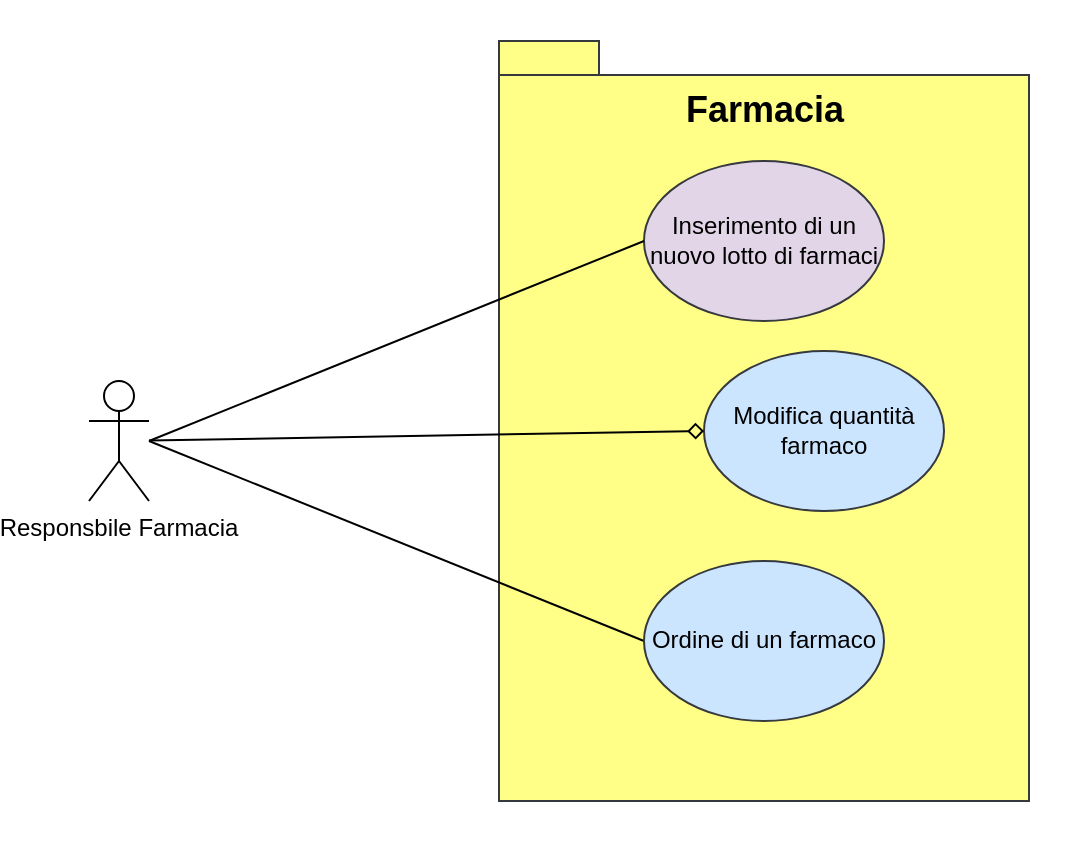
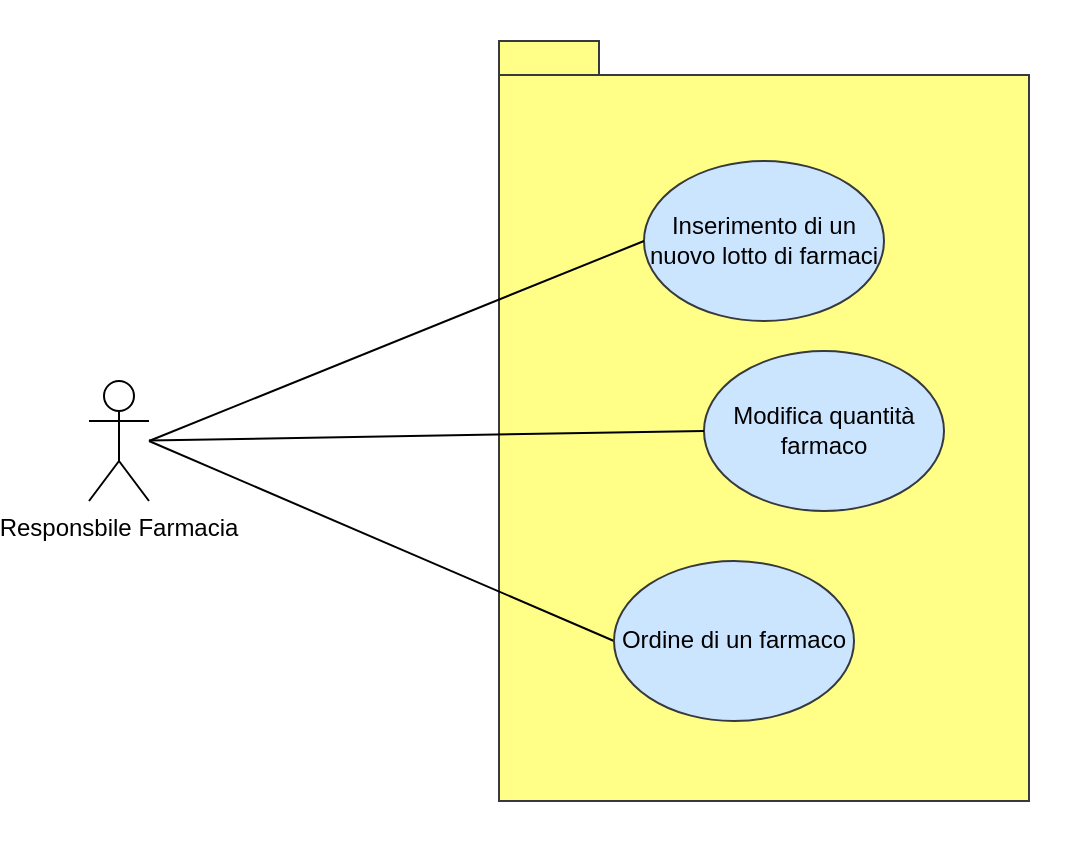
  <mxCell id="0" />
  <mxCell id="1" parent="0" />
  <mxCell id="2" value="" style="shape=folder;fontStyle=1;spacingTop=10;tabWidth=50;tabHeight=17;tabPosition=left;html=1;rounded=0;shadow=0;comic=0;labelBackgroundColor=none;strokeWidth=1;fontFamily=Verdana;fontSize=10;align=center;labelPosition=center;verticalLabelPosition=middle;verticalAlign=middle;fillColor=#ffff88;strokeColor=#36393d;gradientColor=none;" vertex="1" parent="1"><mxGeometry x="225" y="20" width="265" height="380" as="geometry" /></mxCell>
- <mxCell id="3" value="Farmacia" style="text;html=1;align=center;verticalAlign=middle;resizable=0;points=[];autosize=1;strokeColor=none;fillColor=none;fontSize=18;fontStyle=1" vertex="1" parent="1"><mxGeometry x="307.5" y="35" width="100" height="40" as="geometry" /></mxCell>
- <mxCell id="4" value="Inserimento di un nuovo lotto di farmaci" style="ellipse;whiteSpace=wrap;html=1;labelBackgroundColor=none;labelBorderColor=none;fontSize=12;fillColor=#e1d5e7;strokeColor=#36393d;" vertex="1" parent="1"><mxGeometry x="297.5" y="80" width="120" height="80" as="geometry" /></mxCell>
+ <mxCell id="4" value="Inserimento di un nuovo lotto di farmaci" style="ellipse;whiteSpace=wrap;html=1;labelBackgroundColor=none;labelBorderColor=none;fontSize=12;fillColor=#cce5ff;strokeColor=#36393d;" vertex="1" parent="1"><mxGeometry x="297.5" y="80" width="120" height="80" as="geometry" /></mxCell>
  <mxCell id="5" value="Modifica quantità farmaco" style="ellipse;whiteSpace=wrap;html=1;labelBackgroundColor=none;labelBorderColor=none;fontSize=12;fillColor=#cce5ff;strokeColor=#36393d;" vertex="1" parent="1"><mxGeometry x="327.5" y="175" width="120" height="80" as="geometry" /></mxCell>
  <mxCell id="6" style="rounded=0;orthogonalLoop=1;jettySize=auto;html=1;entryX=0;entryY=0.5;entryDx=0;entryDy=0;fontSize=18;endArrow=none;endFill=0;" edge="1" parent="1" target="4"><mxGeometry relative="1" as="geometry"><mxPoint x="50" y="220" as="sourcePoint" /></mxGeometry></mxCell>
- <mxCell id="7" style="rounded=0;orthogonalLoop=1;jettySize=auto;html=1;entryX=0;entryY=0.5;entryDx=0;entryDy=0;fontSize=18;endArrow=diamond;endFill=0;" edge="1" parent="1" source="9" target="5"><mxGeometry relative="1" as="geometry" /></mxCell>
+ <mxCell id="7" style="rounded=0;orthogonalLoop=1;jettySize=auto;html=1;entryX=0;entryY=0.5;entryDx=0;entryDy=0;fontSize=18;endArrow=none;endFill=0;" edge="1" parent="1" source="9" target="5"><mxGeometry relative="1" as="geometry" /></mxCell>
  <mxCell id="8" style="rounded=0;orthogonalLoop=1;jettySize=auto;html=1;entryX=0;entryY=0.5;entryDx=0;entryDy=0;fontSize=18;endArrow=none;endFill=0;" edge="1" parent="1" target="10"><mxGeometry relative="1" as="geometry"><mxPoint x="50" y="220" as="sourcePoint" /></mxGeometry></mxCell>
  <mxCell id="9" value="Responsbile Farmacia" style="shape=umlActor;verticalLabelPosition=bottom;verticalAlign=top;html=1;outlineConnect=0;labelBackgroundColor=none;labelBorderColor=none;fontSize=12;gradientColor=none;" vertex="1" parent="1"><mxGeometry x="20" y="190" width="30" height="60" as="geometry" /></mxCell>
- <mxCell id="10" value="Ordine di un farmaco" style="ellipse;whiteSpace=wrap;html=1;labelBackgroundColor=none;labelBorderColor=none;fontSize=12;fillColor=#cce5ff;strokeColor=#36393d;" vertex="1" parent="1"><mxGeometry x="297.5" y="280" width="120" height="80" as="geometry" /></mxCell>
+ <mxCell id="10" value="Ordine di un farmaco" style="ellipse;whiteSpace=wrap;html=1;labelBackgroundColor=none;labelBorderColor=none;fontSize=12;fillColor=#cce5ff;strokeColor=#36393d;" vertex="1" parent="1"><mxGeometry x="282.5" y="280" width="120" height="80" as="geometry" /></mxCell>
